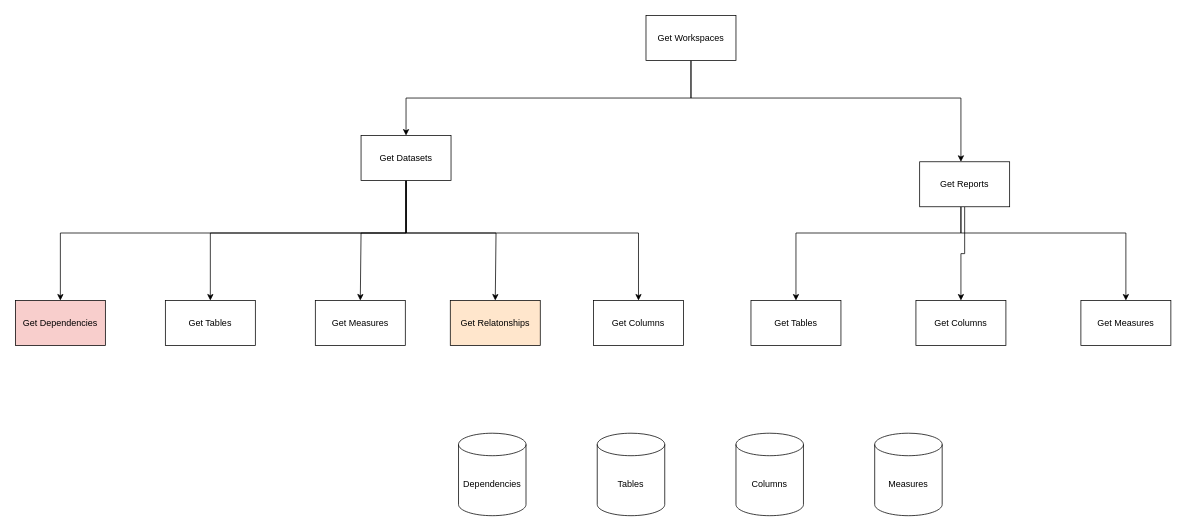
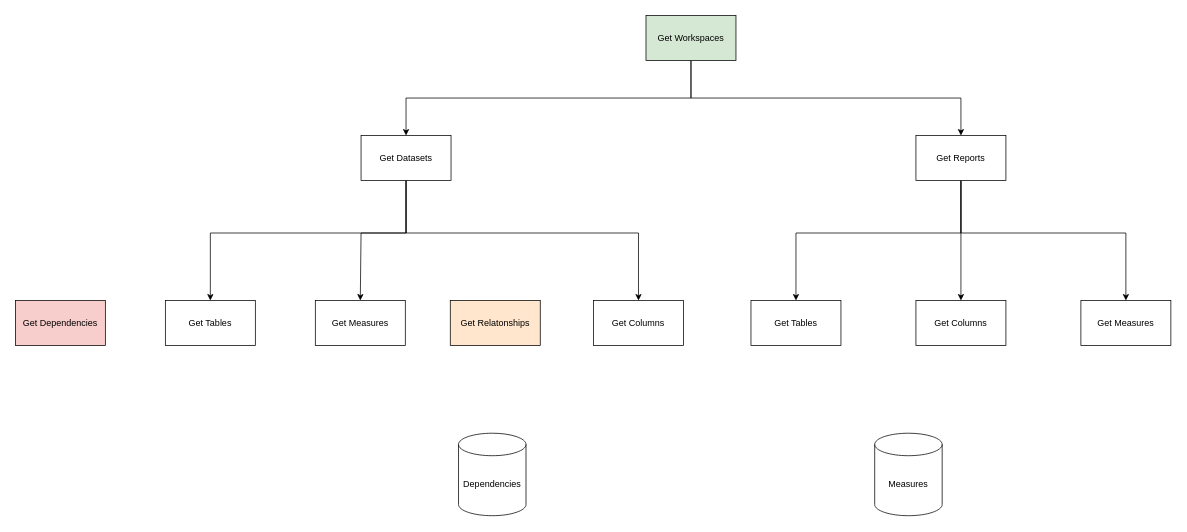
  <mxCell id="0" />
  <mxCell id="1" parent="0" />
  <mxCell id="2" value="" style="edgeStyle=orthogonalEdgeStyle;rounded=0;orthogonalLoop=1;jettySize=auto;html=1;" parent="1" source="4" target="16" edge="1"><mxGeometry relative="1" as="geometry"><Array as="points"><mxPoint x="921" y="130" /><mxPoint x="1281" y="130" /></Array></mxGeometry></mxCell>
  <mxCell id="3" style="edgeStyle=orthogonalEdgeStyle;rounded=0;orthogonalLoop=1;jettySize=auto;html=1;exitX=0.5;exitY=1;exitDx=0;exitDy=0;entryX=0.5;entryY=0;entryDx=0;entryDy=0;" parent="1" source="4" target="10" edge="1"><mxGeometry relative="1" as="geometry" /></mxCell>
- <mxCell id="4" value="Get Workspaces" style="rounded=0;whiteSpace=wrap;html=1;" parent="1" vertex="1"><mxGeometry x="861" y="20" width="120" height="60" as="geometry" /></mxCell>
+ <mxCell id="4" value="Get Workspaces" style="rounded=0;whiteSpace=wrap;html=1;fillColor=#d5e8d4;" parent="1" vertex="1"><mxGeometry x="861" y="20" width="120" height="60" as="geometry" /></mxCell>
  <mxCell id="5" value="" style="edgeStyle=orthogonalEdgeStyle;rounded=0;orthogonalLoop=1;jettySize=auto;html=1;" parent="1" source="10" target="11" edge="1"><mxGeometry relative="1" as="geometry"><Array as="points"><mxPoint x="541" y="310" /><mxPoint x="280" y="310" /></Array></mxGeometry></mxCell>
- <mxCell id="6" value="" style="edgeStyle=orthogonalEdgeStyle;rounded=0;orthogonalLoop=1;jettySize=auto;html=1;entryX=0.5;entryY=0;entryDx=0;entryDy=0;" parent="1" source="10" target="12" edge="1"><mxGeometry relative="1" as="geometry"><Array as="points"><mxPoint x="541" y="310" /><mxPoint x="661" y="310" /></Array></mxGeometry></mxCell>
  <mxCell id="7" value="" style="edgeStyle=orthogonalEdgeStyle;rounded=0;orthogonalLoop=1;jettySize=auto;html=1;entryX=0.5;entryY=0;entryDx=0;entryDy=0;" parent="1" source="10" target="17" edge="1"><mxGeometry relative="1" as="geometry"><Array as="points"><mxPoint x="541" y="310" /><mxPoint x="481" y="310" /></Array></mxGeometry></mxCell>
- <mxCell id="8" value="" style="edgeStyle=orthogonalEdgeStyle;rounded=0;orthogonalLoop=1;jettySize=auto;html=1;entryX=0.5;entryY=0;entryDx=0;entryDy=0;" parent="1" source="10" target="21" edge="1"><mxGeometry relative="1" as="geometry"><Array as="points"><mxPoint x="541" y="310" /><mxPoint x="80" y="310" /></Array></mxGeometry></mxCell>
  <mxCell id="9" value="" style="edgeStyle=orthogonalEdgeStyle;rounded=0;orthogonalLoop=1;jettySize=auto;html=1;" parent="1" source="10" target="26" edge="1"><mxGeometry relative="1" as="geometry"><Array as="points"><mxPoint x="541" y="310" /><mxPoint x="851" y="310" /></Array></mxGeometry></mxCell>
  <mxCell id="10" value="Get Datasets" style="whiteSpace=wrap;html=1;rounded=0;" parent="1" vertex="1"><mxGeometry x="481" y="180" width="120" height="60" as="geometry" /></mxCell>
  <mxCell id="11" value="Get Tables" style="whiteSpace=wrap;html=1;rounded=0;" parent="1" vertex="1"><mxGeometry x="220" y="400" width="120" height="60" as="geometry" /></mxCell>
  <mxCell id="12" value="Get Relatonships" style="whiteSpace=wrap;html=1;rounded=0;fillColor=#ffe6cc;" parent="1" vertex="1"><mxGeometry x="600" y="400" width="120" height="60" as="geometry" /></mxCell>
  <mxCell id="13" value="" style="edgeStyle=orthogonalEdgeStyle;rounded=0;orthogonalLoop=1;jettySize=auto;html=1;" parent="1" source="16" target="18" edge="1"><mxGeometry relative="1" as="geometry"><Array as="points"><mxPoint x="1281" y="310" /><mxPoint x="1061" y="310" /></Array></mxGeometry></mxCell>
  <mxCell id="14" value="" style="edgeStyle=orthogonalEdgeStyle;rounded=0;orthogonalLoop=1;jettySize=auto;html=1;" parent="1" source="16" target="19" edge="1"><mxGeometry relative="1" as="geometry" /></mxCell>
  <mxCell id="15" value="" style="edgeStyle=orthogonalEdgeStyle;rounded=0;orthogonalLoop=1;jettySize=auto;html=1;" parent="1" source="16" target="20" edge="1"><mxGeometry relative="1" as="geometry"><Array as="points"><mxPoint x="1281" y="310" /><mxPoint x="1501" y="310" /></Array></mxGeometry></mxCell>
- <mxCell id="16" value="Get Reports" style="whiteSpace=wrap;html=1;rounded=0;" parent="1" vertex="1"><mxGeometry x="1226" y="215" width="120" height="60" as="geometry" /></mxCell>
+ <mxCell id="16" value="Get Reports" style="whiteSpace=wrap;html=1;rounded=0;" parent="1" vertex="1"><mxGeometry x="1221" y="180" width="120" height="60" as="geometry" /></mxCell>
  <mxCell id="17" value="Get Measures" style="whiteSpace=wrap;html=1;rounded=0;" parent="1" vertex="1"><mxGeometry x="420" y="400" width="120" height="60" as="geometry" /></mxCell>
  <mxCell id="18" value="Get Tables" style="whiteSpace=wrap;html=1;rounded=0;" parent="1" vertex="1"><mxGeometry x="1001" y="400" width="120" height="60" as="geometry" /></mxCell>
  <mxCell id="19" value="Get Columns" style="whiteSpace=wrap;html=1;rounded=0;" parent="1" vertex="1"><mxGeometry x="1221" y="400" width="120" height="60" as="geometry" /></mxCell>
  <mxCell id="20" value="Get Measures" style="whiteSpace=wrap;html=1;rounded=0;" parent="1" vertex="1"><mxGeometry x="1441" y="400" width="120" height="60" as="geometry" /></mxCell>
  <mxCell id="21" value="Get Dependencies" style="whiteSpace=wrap;html=1;rounded=0;fillColor=#f8cecc;" parent="1" vertex="1"><mxGeometry x="20" y="400" width="120" height="60" as="geometry" /></mxCell>
- <mxCell id="22" value="Tables" style="shape=cylinder3;whiteSpace=wrap;html=1;boundedLbl=1;backgroundOutline=1;size=15;" parent="1" vertex="1"><mxGeometry x="796" y="577" width="90" height="110" as="geometry" /></mxCell>
  <mxCell id="23" value="Measures" style="shape=cylinder3;whiteSpace=wrap;html=1;boundedLbl=1;backgroundOutline=1;size=15;" parent="1" vertex="1"><mxGeometry x="1166" y="577" width="90" height="110" as="geometry" /></mxCell>
- <mxCell id="24" value="Columns" style="shape=cylinder3;whiteSpace=wrap;html=1;boundedLbl=1;backgroundOutline=1;size=15;" parent="1" vertex="1"><mxGeometry x="981" y="577" width="90" height="110" as="geometry" /></mxCell>
  <mxCell id="25" value="Dependencies" style="shape=cylinder3;whiteSpace=wrap;html=1;boundedLbl=1;backgroundOutline=1;size=15;" parent="1" vertex="1"><mxGeometry x="611" y="577" width="90" height="110" as="geometry" /></mxCell>
  <mxCell id="26" value="Get Columns" style="whiteSpace=wrap;html=1;rounded=0;" parent="1" vertex="1"><mxGeometry x="791" y="400" width="120" height="60" as="geometry" /></mxCell>
